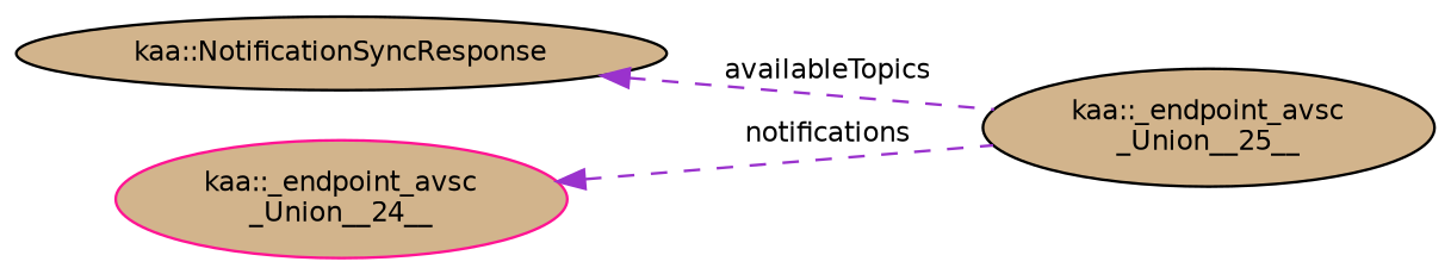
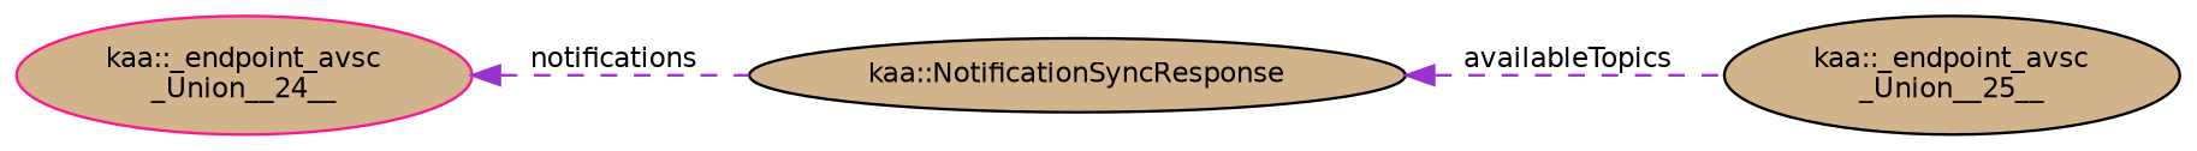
  digraph {
    fontname="DejaVu Sans"
    rankdir=LR
    node [color=black fillcolor=tan fontname="DejaVu Sans" fontsize=10 shape=ellipse style=filled]
    edge [color=darkorchid3 dir=back fontname="DejaVu Sans" fontsize=10 labelfontname=FreeSans labelfontsize=10 style=dashed]
    n1 [fontcolor=black height=0.2 label="kaa::NotificationSyncResponse" width=0.4]
    n2 [height=0.2 label="kaa::_endpoint_avsc\l_Union__25__" width=0.4]
    n3 [color=deeppink height=0.2 label="kaa::_endpoint_avsc\l_Union__24__" width=0.4]
    n1 -> n2 [label=" availableTopics"]
-   n3 -> n2 [label=" notifications"]
+   n3 -> n1 [label=" notifications"]
  }
